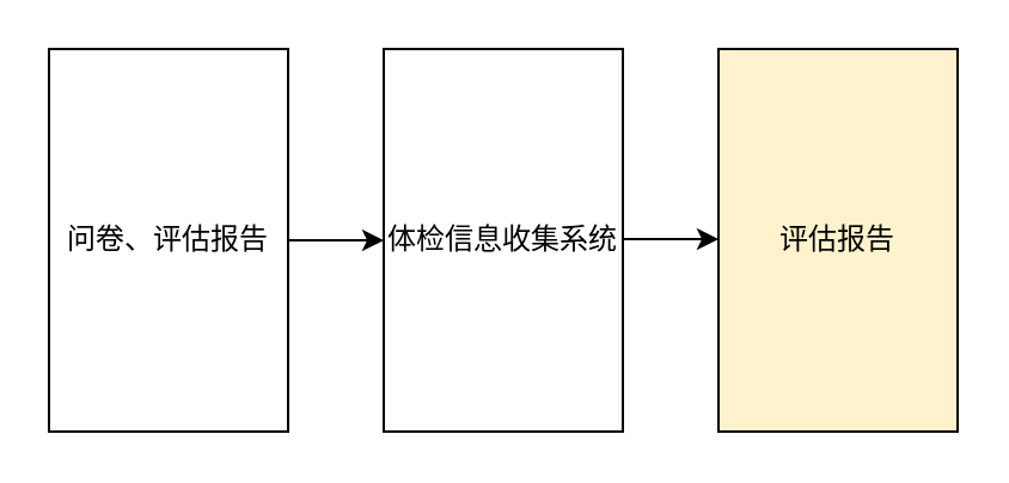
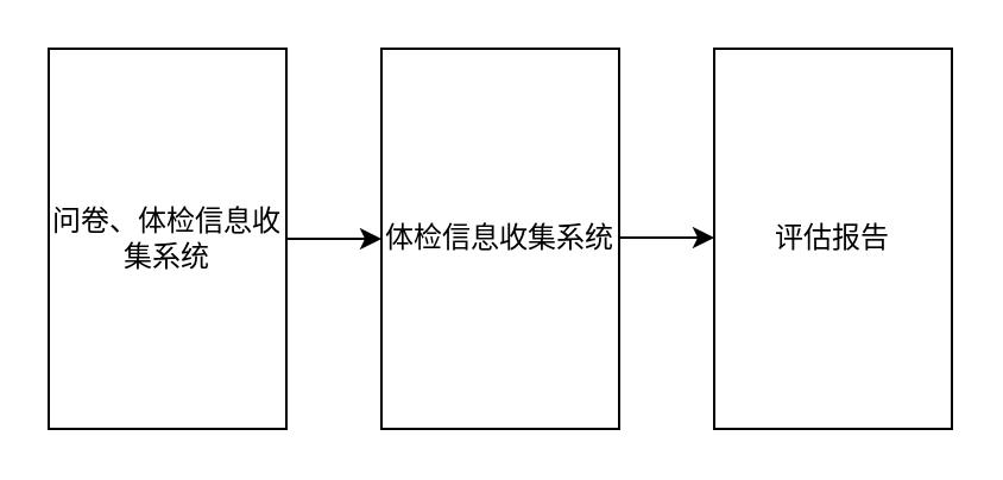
  <mxCell id="0" />
  <mxCell id="1" parent="0" />
- <mxCell id="2" value="问卷、评估报告" style="rounded=0;whiteSpace=wrap;html=1;" vertex="1" parent="1"><mxGeometry x="20" y="20" width="100" height="160" as="geometry" /></mxCell>
+ <mxCell id="2" value="问卷、体检信息收集系统" style="rounded=0;whiteSpace=wrap;html=1;" vertex="1" parent="1"><mxGeometry x="20" y="20" width="100" height="160" as="geometry" /></mxCell>
  <mxCell id="3" value="" style="endArrow=classic;html=1;rounded=0;" edge="1" parent="1"><mxGeometry width="50" height="50" relative="1" as="geometry"><mxPoint x="120" y="100" as="sourcePoint" /><mxPoint x="160" y="100" as="targetPoint" /></mxGeometry></mxCell>
  <mxCell id="4" value="体检信息收集系统" style="rounded=0;whiteSpace=wrap;html=1;" vertex="1" parent="1"><mxGeometry x="160" y="20" width="100" height="160" as="geometry" /></mxCell>
- <mxCell id="5" value="评估报告" style="rounded=0;whiteSpace=wrap;html=1;fillColor=#fff2cc;" vertex="1" parent="1"><mxGeometry x="300" y="20" width="100" height="160" as="geometry" /></mxCell>
+ <mxCell id="5" value="评估报告" style="rounded=0;whiteSpace=wrap;html=1;" vertex="1" parent="1"><mxGeometry x="300" y="20" width="100" height="160" as="geometry" /></mxCell>
  <mxCell id="6" value="" style="endArrow=classic;html=1;rounded=0;" edge="1" parent="1"><mxGeometry width="50" height="50" relative="1" as="geometry"><mxPoint x="260" y="99.5" as="sourcePoint" /><mxPoint x="300" y="99.5" as="targetPoint" /></mxGeometry></mxCell>
